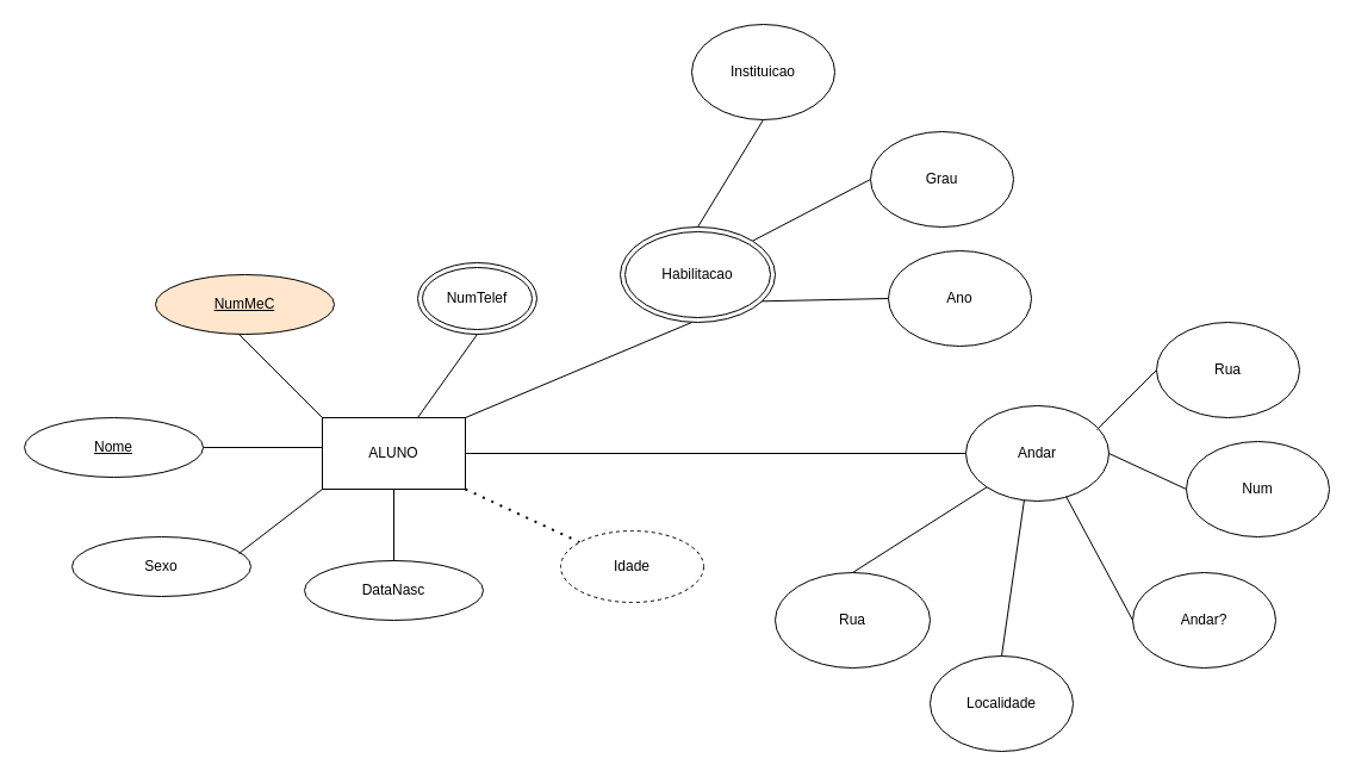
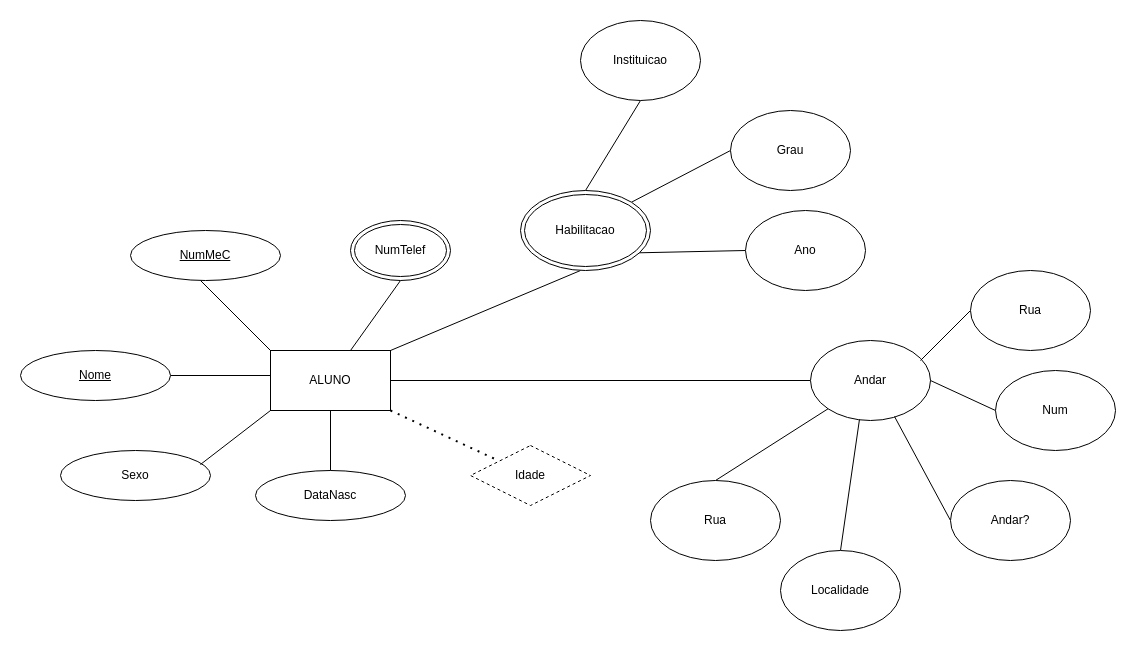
  <mxCell id="0" />
  <mxCell id="1" parent="0" />
  <mxCell id="2" value="ALUNO" style="rounded=0;whiteSpace=wrap;html=1;" vertex="1" parent="1"><mxGeometry x="270" y="350" width="120" height="60" as="geometry" /></mxCell>
  <mxCell id="3" value="" style="endArrow=none;html=1;rounded=0;" edge="1" parent="1"><mxGeometry width="50" height="50" relative="1" as="geometry"><mxPoint x="270" y="350" as="sourcePoint" /><mxPoint x="200" y="280" as="targetPoint" /></mxGeometry></mxCell>
- <mxCell id="4" value="&lt;u&gt;NumMeC&lt;/u&gt;" style="ellipse;whiteSpace=wrap;html=1;fillColor=#ffe6cc;" vertex="1" parent="1"><mxGeometry x="130" y="230" width="150" height="50" as="geometry" /></mxCell>
+ <mxCell id="4" value="&lt;u&gt;NumMeC&lt;/u&gt;" style="ellipse;whiteSpace=wrap;html=1;" vertex="1" parent="1"><mxGeometry x="130" y="230" width="150" height="50" as="geometry" /></mxCell>
  <mxCell id="5" value="" style="endArrow=none;html=1;rounded=0;entryX=1;entryY=0.5;entryDx=0;entryDy=0;" edge="1" parent="1" target="6"><mxGeometry width="50" height="50" relative="1" as="geometry"><mxPoint x="270" y="375" as="sourcePoint" /><mxPoint x="180" y="330" as="targetPoint" /></mxGeometry></mxCell>
  <mxCell id="6" value="&lt;u&gt;Nome&lt;/u&gt;" style="ellipse;whiteSpace=wrap;html=1;" vertex="1" parent="1"><mxGeometry x="20" y="350" width="150" height="50" as="geometry" /></mxCell>
  <mxCell id="7" value="Sexo" style="ellipse;whiteSpace=wrap;html=1;" vertex="1" parent="1"><mxGeometry x="60" y="450" width="150" height="50" as="geometry" /></mxCell>
  <mxCell id="8" value="" style="endArrow=none;html=1;rounded=0;exitX=0.933;exitY=0.28;exitDx=0;exitDy=0;exitPerimeter=0;" edge="1" parent="1" source="7"><mxGeometry width="50" height="50" relative="1" as="geometry"><mxPoint x="220" y="470" as="sourcePoint" /><mxPoint x="270" y="410" as="targetPoint" /></mxGeometry></mxCell>
  <mxCell id="9" value="DataNasc" style="ellipse;whiteSpace=wrap;html=1;" vertex="1" parent="1"><mxGeometry x="255" y="470" width="150" height="50" as="geometry" /></mxCell>
  <mxCell id="10" value="" style="endArrow=none;html=1;rounded=0;exitX=0.5;exitY=0;exitDx=0;exitDy=0;entryX=0.5;entryY=1;entryDx=0;entryDy=0;" edge="1" parent="1" source="9" target="2"><mxGeometry width="50" height="50" relative="1" as="geometry"><mxPoint x="230" y="474" as="sourcePoint" /><mxPoint x="280" y="420" as="targetPoint" /></mxGeometry></mxCell>
  <mxCell id="11" value="" style="endArrow=none;dashed=1;html=1;dashPattern=1 3;strokeWidth=2;rounded=0;exitX=1;exitY=1;exitDx=0;exitDy=0;" edge="1" parent="1" source="2" target="12"><mxGeometry width="50" height="50" relative="1" as="geometry"><mxPoint x="450" y="430" as="sourcePoint" /><mxPoint y="470" as="targetPoint" x="480" /></mxGeometry></mxCell>
- <mxCell id="12" value="Idade" style="ellipse;whiteSpace=wrap;html=1;dashed=1;" vertex="1" parent="1"><mxGeometry x="470" y="445" width="120" height="60" as="geometry" /></mxCell>
+ <mxCell id="12" value="Idade" style="rhombus;whiteSpace=wrap;html=1;dashed=1;" vertex="1" parent="1"><mxGeometry x="470" y="445" width="120" height="60" as="geometry" /></mxCell>
  <mxCell id="13" value="" style="endArrow=none;html=1;rounded=0;" edge="1" parent="1"><mxGeometry width="50" height="50" relative="1" as="geometry"><mxPoint x="350" y="350" as="sourcePoint" /><mxPoint x="400" y="280" as="targetPoint" /></mxGeometry></mxCell>
  <mxCell id="14" value="" style="endArrow=none;html=1;rounded=0;" edge="1" parent="1"><mxGeometry width="50" height="50" relative="1" as="geometry"><mxPoint x="390" y="350" as="sourcePoint" /><mxPoint x="580" y="270" as="targetPoint" /></mxGeometry></mxCell>
  <mxCell id="15" value="" style="endArrow=none;html=1;rounded=0;exitX=1;exitY=0;exitDx=0;exitDy=0;" edge="1" parent="1" source="21"><mxGeometry width="50" height="50" relative="1" as="geometry"><mxPoint x="625.04" y="162.96" as="sourcePoint" /><mxPoint x="730" y="150" as="targetPoint" /></mxGeometry></mxCell>
  <mxCell id="16" value="Grau" style="ellipse;whiteSpace=wrap;html=1;" vertex="1" parent="1"><mxGeometry x="730" y="110" width="120" height="80" as="geometry" /></mxCell>
  <mxCell id="17" value="" style="endArrow=none;html=1;rounded=0;exitX=1;exitY=1;exitDx=0;exitDy=0;" edge="1" parent="1"><mxGeometry width="50" height="50" relative="1" as="geometry"><mxPoint x="632.426" y="252.426" as="sourcePoint" /><mxPoint x="745" y="250" as="targetPoint" /></mxGeometry></mxCell>
  <mxCell id="18" value="Ano" style="ellipse;whiteSpace=wrap;html=1;" vertex="1" parent="1"><mxGeometry x="745" y="210" width="120" height="80" as="geometry" /></mxCell>
  <mxCell id="19" value="" style="endArrow=none;html=1;rounded=0;exitX=0.5;exitY=0;exitDx=0;exitDy=0;" edge="1" parent="1" source="21"><mxGeometry width="50" height="50" relative="1" as="geometry"><mxPoint x="590" y="150" as="sourcePoint" /><mxPoint x="640" y="100" as="targetPoint" /></mxGeometry></mxCell>
  <mxCell id="20" value="Instituicao" style="ellipse;whiteSpace=wrap;html=1;" vertex="1" parent="1"><mxGeometry x="580" y="20" width="120" height="80" as="geometry" /></mxCell>
  <mxCell id="21" value="Habilitacao" style="ellipse;shape=doubleEllipse;whiteSpace=wrap;html=1;" vertex="1" parent="1"><mxGeometry x="520" y="190" width="130" height="80" as="geometry" /></mxCell>
  <mxCell id="22" value="NumTelef" style="ellipse;shape=doubleEllipse;whiteSpace=wrap;html=1;" vertex="1" parent="1"><mxGeometry x="350" y="220" width="100" height="60" as="geometry" /></mxCell>
  <mxCell id="23" value="" style="endArrow=none;html=1;rounded=0;exitX=1;exitY=0.5;exitDx=0;exitDy=0;" edge="1" parent="1" source="2"><mxGeometry width="50" height="50" relative="1" as="geometry"><mxPoint x="550" y="410" as="sourcePoint" /><mxPoint x="810" y="380" as="targetPoint" /></mxGeometry></mxCell>
  <mxCell id="24" value="Andar" style="ellipse;whiteSpace=wrap;html=1;" vertex="1" parent="1"><mxGeometry x="810" y="340" width="120" height="80" as="geometry" /></mxCell>
  <mxCell id="25" value="" style="endArrow=none;html=1;rounded=0;" edge="1" parent="1"><mxGeometry width="50" height="50" relative="1" as="geometry"><mxPoint x="920" y="360" as="sourcePoint" /><mxPoint x="970" y="310" as="targetPoint" /></mxGeometry></mxCell>
  <mxCell id="26" value="Rua" style="ellipse;whiteSpace=wrap;html=1;" vertex="1" parent="1"><mxGeometry x="970" y="270" width="120" height="80" as="geometry" /></mxCell>
  <mxCell id="27" value="" style="endArrow=none;html=1;rounded=0;exitX=1;exitY=0.5;exitDx=0;exitDy=0;" edge="1" parent="1" source="24"><mxGeometry width="50" height="50" relative="1" as="geometry"><mxPoint x="945" y="460" as="sourcePoint" /><mxPoint x="995" y="410" as="targetPoint" /></mxGeometry></mxCell>
  <mxCell id="28" value="Num" style="ellipse;whiteSpace=wrap;html=1;" vertex="1" parent="1"><mxGeometry x="995" y="370" width="120" height="80" as="geometry" /></mxCell>
  <mxCell id="29" value="" style="endArrow=none;html=1;rounded=0;exitX=0.7;exitY=0.95;exitDx=0;exitDy=0;exitPerimeter=0;" edge="1" parent="1" source="24"><mxGeometry width="50" height="50" relative="1" as="geometry"><mxPoint x="900" y="570" as="sourcePoint" /><mxPoint x="950" y="520" as="targetPoint" /></mxGeometry></mxCell>
  <mxCell id="30" value="Andar?" style="ellipse;whiteSpace=wrap;html=1;" vertex="1" parent="1"><mxGeometry x="950" y="480" width="120" height="80" as="geometry" /></mxCell>
  <mxCell id="31" value="" style="endArrow=none;html=1;rounded=0;exitX=0.408;exitY=0.988;exitDx=0;exitDy=0;exitPerimeter=0;entryX=0.5;entryY=0;entryDx=0;entryDy=0;" edge="1" parent="1" source="24" target="32"><mxGeometry width="50" height="50" relative="1" as="geometry"><mxPoint x="730" y="640" as="sourcePoint" /><mxPoint x="780" y="590" as="targetPoint" /></mxGeometry></mxCell>
  <mxCell id="32" value="Localidade" style="ellipse;whiteSpace=wrap;html=1;" vertex="1" parent="1"><mxGeometry x="780" y="550" width="120" height="80" as="geometry" /></mxCell>
  <mxCell id="33" value="" style="endArrow=none;html=1;rounded=0;entryX=0.5;entryY=0;entryDx=0;entryDy=0;exitX=0;exitY=1;exitDx=0;exitDy=0;" edge="1" parent="1" source="24" target="34"><mxGeometry width="50" height="50" relative="1" as="geometry"><mxPoint x="610" y="570" as="sourcePoint" /><mxPoint x="660" y="520" as="targetPoint" /></mxGeometry></mxCell>
  <mxCell id="34" value="Rua" style="ellipse;whiteSpace=wrap;html=1;" vertex="1" parent="1"><mxGeometry x="650" y="480" width="130" height="80" as="geometry" /></mxCell>
